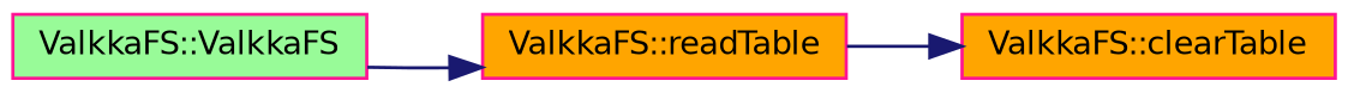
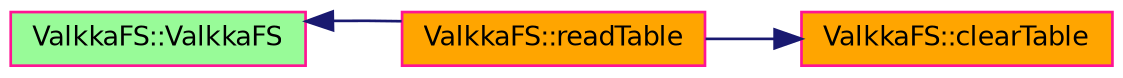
  digraph {
    rankdir=LR
    node [color=deeppink fillcolor=orange fontname=Helvetica fontsize=10 shape=record style=filled]
    edge [color=midnightblue fontname=Helvetica fontsize=10 labelfontname=Helvetica labelfontsize=10 style=solid]
    n1 [fillcolor=palegreen fontcolor=black height=0.2 label="ValkkaFS::ValkkaFS" width=0.4]
    n2 [height=0.2 label="ValkkaFS::readTable" width=0.4]
    n3 [height=0.2 label="ValkkaFS::clearTable" width=0.4]
-   n1 -> n2
+   n2 -> n1
    n2 -> n3
  }
